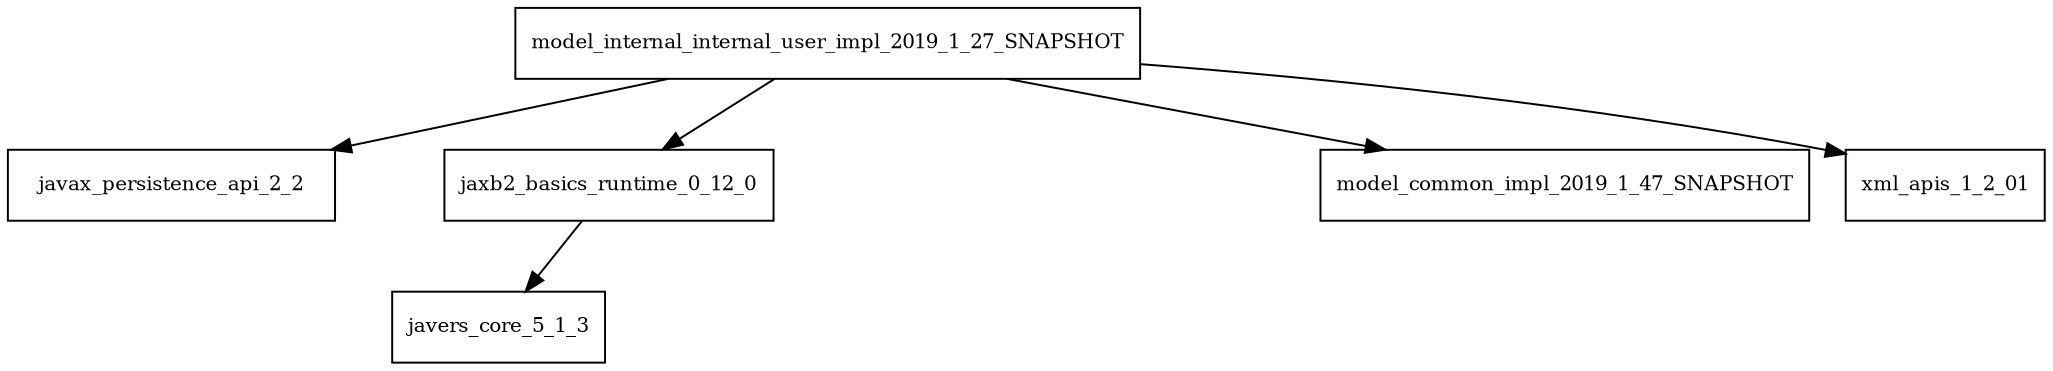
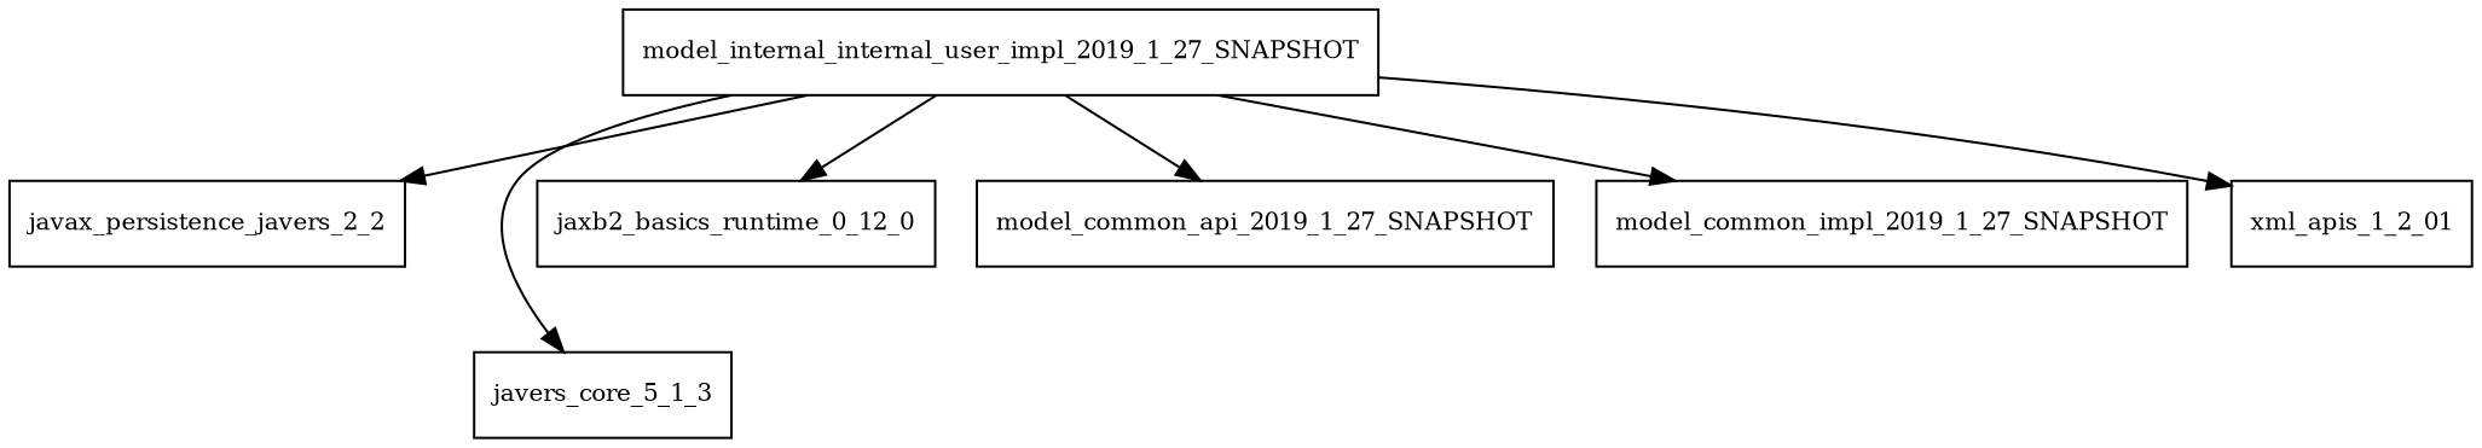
  digraph {
    node [fontsize=10.0 shape=box]
    n1 [label=model_internal_internal_user_impl_2019_1_27_SNAPSHOT]
-   javax_persistence_api_2_2
+   javax_persistence_api_2_2 [label=javax_persistence_javers_2_2]
    javers_core_5_1_3
    jaxb2_basics_runtime_0_12_0
-   model_common_impl_2019_1_27_SNAPSHOT [label=model_common_impl_2019_1_47_SNAPSHOT]
+   model_common_api_2019_1_27_SNAPSHOT
+   model_common_impl_2019_1_27_SNAPSHOT
    n7 [label=xml_apis_1_2_01]
    n1 -> javax_persistence_api_2_2
-   jaxb2_basics_runtime_0_12_0 -> javers_core_5_1_3
+   n1 -> javers_core_5_1_3
    n1 -> jaxb2_basics_runtime_0_12_0
+   n1 -> model_common_api_2019_1_27_SNAPSHOT
    n1 -> model_common_impl_2019_1_27_SNAPSHOT
    n1 -> n7
  }
